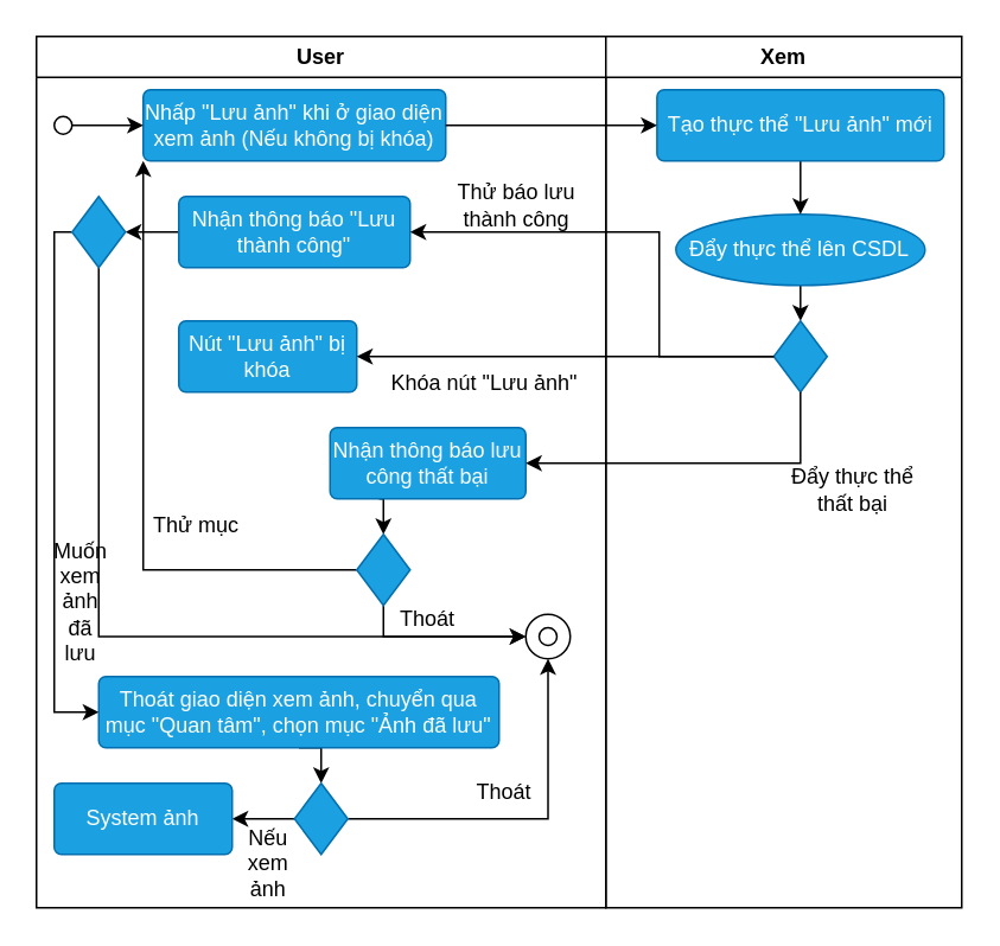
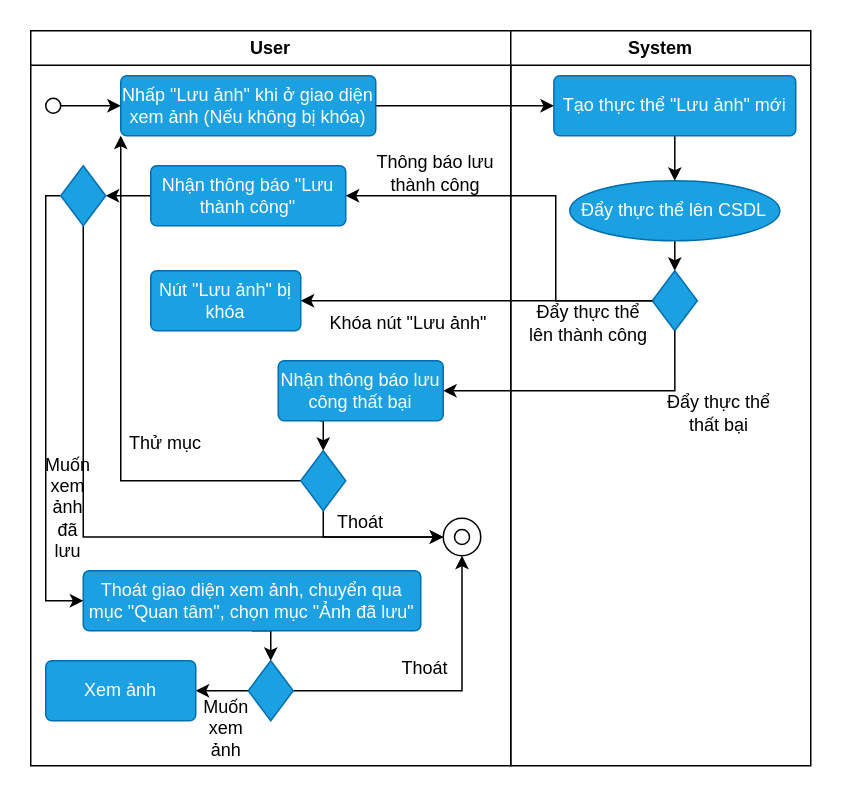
  <mxCell id="0" />
  <mxCell id="1" parent="0" />
  <mxCell id="2" value="User" style="swimlane;whiteSpace=wrap;html=1;" parent="1" vertex="1"><mxGeometry x="20" width="320" height="490" as="geometry" y="20" /></mxCell>
  <mxCell id="3" value="Nhấp &quot;Lưu ảnh&quot; khi ở giao diện xem ảnh (Nếu không bị khóa)" style="rounded=1;arcSize=10;whiteSpace=wrap;html=1;align=center;fillColor=#1ba1e2;fontColor=#ffffff;strokeColor=#006EAF;" parent="2" vertex="1"><mxGeometry x="60" y="30" width="170" height="40" as="geometry" /></mxCell>
  <mxCell id="4" style="edgeStyle=orthogonalEdgeStyle;rounded=0;orthogonalLoop=1;jettySize=auto;html=1;entryX=0;entryY=0.5;entryDx=0;entryDy=0;" parent="2" source="5" target="3" edge="1"><mxGeometry relative="1" as="geometry" /></mxCell>
  <mxCell id="5" value="" style="ellipse;whiteSpace=wrap;html=1;aspect=fixed;fillStyle=solid;" parent="2" vertex="1"><mxGeometry x="10" y="45" width="10" height="10" as="geometry" /></mxCell>
  <mxCell id="6" style="edgeStyle=orthogonalEdgeStyle;rounded=0;orthogonalLoop=1;jettySize=auto;html=1;exitX=0;exitY=0.5;exitDx=0;exitDy=0;entryX=1;entryY=0.5;entryDx=0;entryDy=0;" edge="1" parent="2" source="7" target="25"><mxGeometry relative="1" as="geometry" /></mxCell>
  <mxCell id="7" value="Nhận thông báo &quot;Lưu thành công&quot;" style="rounded=1;arcSize=10;whiteSpace=wrap;html=1;align=center;fillColor=#1ba1e2;fontColor=#ffffff;strokeColor=#006EAF;" parent="2" vertex="1"><mxGeometry x="80" y="90" width="130" height="40" as="geometry" /></mxCell>
  <mxCell id="8" value="Nút &quot;Lưu ảnh&quot; bị khóa" style="rounded=1;arcSize=10;whiteSpace=wrap;html=1;align=center;fillColor=#1ba1e2;fontColor=#ffffff;strokeColor=#006EAF;" parent="2" vertex="1"><mxGeometry x="80" y="160" width="100" height="40" as="geometry" /></mxCell>
  <mxCell id="9" style="edgeStyle=orthogonalEdgeStyle;rounded=0;orthogonalLoop=1;jettySize=auto;html=1;exitX=0.25;exitY=1;exitDx=0;exitDy=0;entryX=0.5;entryY=0;entryDx=0;entryDy=0;" edge="1" parent="2" source="10" target="13"><mxGeometry relative="1" as="geometry" /></mxCell>
  <mxCell id="10" value="Nhận thông báo lưu công thất bại" style="rounded=1;arcSize=10;whiteSpace=wrap;html=1;align=center;fillColor=#1ba1e2;fontColor=#ffffff;strokeColor=#006EAF;" parent="2" vertex="1"><mxGeometry x="165" y="220" width="110" height="40" as="geometry" /></mxCell>
  <mxCell id="11" style="edgeStyle=orthogonalEdgeStyle;rounded=0;orthogonalLoop=1;jettySize=auto;html=1;exitX=0;exitY=0.5;exitDx=0;exitDy=0;entryX=0;entryY=1;entryDx=0;entryDy=0;" edge="1" parent="2" source="13" target="3"><mxGeometry relative="1" as="geometry" /></mxCell>
  <mxCell id="12" style="edgeStyle=orthogonalEdgeStyle;rounded=0;orthogonalLoop=1;jettySize=auto;html=1;exitX=0.5;exitY=1;exitDx=0;exitDy=0;entryX=0;entryY=0.5;entryDx=0;entryDy=0;" edge="1" parent="2" source="13" target="16"><mxGeometry relative="1" as="geometry"><mxPoint x="280" y="380" as="targetPoint" /><Array as="points"><mxPoint x="195" y="338" /></Array></mxGeometry></mxCell>
  <mxCell id="13" value="" style="rhombus;whiteSpace=wrap;html=1;fillColor=#1ba1e2;fontColor=#ffffff;strokeColor=#006EAF;" parent="2" vertex="1"><mxGeometry x="180" y="280" width="30" height="40" as="geometry" /></mxCell>
  <mxCell id="14" style="edgeStyle=orthogonalEdgeStyle;rounded=0;orthogonalLoop=1;jettySize=auto;html=1;exitX=0.5;exitY=1;exitDx=0;exitDy=0;entryX=0.5;entryY=0;entryDx=0;entryDy=0;" edge="1" parent="2" source="15" target="28"><mxGeometry relative="1" as="geometry" /></mxCell>
  <mxCell id="15" value="Thoát giao diện xem ảnh, chuyển qua mục &quot;Quan tâm&quot;, chọn mục &quot;Ảnh đã lưu&quot;" style="rounded=1;arcSize=10;whiteSpace=wrap;html=1;align=center;fillColor=#1ba1e2;fontColor=#ffffff;strokeColor=#006EAF;" parent="2" vertex="1"><mxGeometry x="35" y="360" width="225" height="40" as="geometry" /></mxCell>
  <mxCell id="16" value="" style="ellipse;whiteSpace=wrap;html=1;aspect=fixed;" parent="2" vertex="1"><mxGeometry x="275" y="325" width="25" height="25" as="geometry" /></mxCell>
  <mxCell id="17" value="" style="ellipse;whiteSpace=wrap;html=1;aspect=fixed;fillStyle=solid;" parent="2" vertex="1"><mxGeometry x="282.5" y="332.5" width="10" height="10" as="geometry" /></mxCell>
  <mxCell id="18" style="edgeStyle=orthogonalEdgeStyle;rounded=0;orthogonalLoop=1;jettySize=auto;html=1;exitX=0.5;exitY=0;exitDx=0;exitDy=0;" parent="2" edge="1"><mxGeometry relative="1" as="geometry"><mxPoint x="55" y="270" as="targetPoint" /><mxPoint x="55" y="270" as="sourcePoint" /></mxGeometry></mxCell>
  <mxCell id="19" value="Thoát" style="text;html=1;strokeColor=none;fillColor=none;align=center;verticalAlign=middle;whiteSpace=wrap;rounded=0;" parent="2" vertex="1"><mxGeometry x="190" y="312.5" width="60" height="30" as="geometry" /></mxCell>
  <mxCell id="20" value="Thử mục" style="text;html=1;strokeColor=none;fillColor=none;align=center;verticalAlign=middle;whiteSpace=wrap;rounded=0;" parent="2" vertex="1"><mxGeometry x="50" y="260" width="80" height="30" as="geometry" /></mxCell>
- <mxCell id="21" value="Thử báo lưu thành công" style="text;html=1;strokeColor=none;fillColor=none;align=center;verticalAlign=middle;whiteSpace=wrap;rounded=0;" vertex="1" parent="2"><mxGeometry x="220" y="80" width="100" height="30" as="geometry" /></mxCell>
+ <mxCell id="21" value="Thông báo lưu thành công" style="text;html=1;strokeColor=none;fillColor=none;align=center;verticalAlign=middle;whiteSpace=wrap;rounded=0;" vertex="1" parent="2"><mxGeometry x="220" y="80" width="100" height="30" as="geometry" /></mxCell>
  <mxCell id="22" value="Khóa nút &quot;Lưu ảnh&quot;" style="text;html=1;strokeColor=none;fillColor=none;align=center;verticalAlign=middle;whiteSpace=wrap;rounded=0;" vertex="1" parent="2"><mxGeometry x="194.37" y="180" width="115.63" height="30" as="geometry" /></mxCell>
  <mxCell id="23" style="edgeStyle=orthogonalEdgeStyle;rounded=0;orthogonalLoop=1;jettySize=auto;html=1;exitX=0.5;exitY=1;exitDx=0;exitDy=0;entryX=0;entryY=0.5;entryDx=0;entryDy=0;" edge="1" parent="2" source="25" target="16"><mxGeometry relative="1" as="geometry" /></mxCell>
  <mxCell id="24" style="edgeStyle=orthogonalEdgeStyle;rounded=0;orthogonalLoop=1;jettySize=auto;html=1;exitX=0;exitY=0.5;exitDx=0;exitDy=0;entryX=0;entryY=0.5;entryDx=0;entryDy=0;" edge="1" parent="2" source="25" target="15"><mxGeometry relative="1" as="geometry"><Array as="points"><mxPoint x="10" y="110" /><mxPoint x="10" y="380" /></Array></mxGeometry></mxCell>
  <mxCell id="25" value="" style="rhombus;whiteSpace=wrap;html=1;fillColor=#1ba1e2;fontColor=#ffffff;strokeColor=#006EAF;" vertex="1" parent="2"><mxGeometry x="20" y="90" width="30" height="40" as="geometry" /></mxCell>
  <mxCell id="26" style="edgeStyle=orthogonalEdgeStyle;rounded=0;orthogonalLoop=1;jettySize=auto;html=1;entryX=0.5;entryY=1;entryDx=0;entryDy=0;" edge="1" parent="2" source="28" target="16"><mxGeometry relative="1" as="geometry" /></mxCell>
  <mxCell id="27" style="edgeStyle=orthogonalEdgeStyle;rounded=0;orthogonalLoop=1;jettySize=auto;html=1;exitX=0;exitY=0.5;exitDx=0;exitDy=0;entryX=1;entryY=0.5;entryDx=0;entryDy=0;" edge="1" parent="2" source="28" target="30"><mxGeometry relative="1" as="geometry" /></mxCell>
  <mxCell id="28" value="" style="rhombus;whiteSpace=wrap;html=1;fillColor=#1ba1e2;fontColor=#ffffff;strokeColor=#006EAF;" vertex="1" parent="2"><mxGeometry x="145" y="420" width="30" height="40" as="geometry" /></mxCell>
  <mxCell id="29" value="Thoát" style="text;html=1;strokeColor=none;fillColor=none;align=center;verticalAlign=middle;whiteSpace=wrap;rounded=0;" vertex="1" parent="2"><mxGeometry x="232.5" y="410" width="60" height="30" as="geometry" /></mxCell>
- <mxCell id="30" value="System ảnh" style="rounded=1;arcSize=10;whiteSpace=wrap;html=1;align=center;fillColor=#1ba1e2;fontColor=#ffffff;strokeColor=#006EAF;" vertex="1" parent="2"><mxGeometry x="10" y="420" width="100" height="40" as="geometry" /></mxCell>
+ <mxCell id="30" value="Xem ảnh" style="rounded=1;arcSize=10;whiteSpace=wrap;html=1;align=center;fillColor=#1ba1e2;fontColor=#ffffff;strokeColor=#006EAF;" vertex="1" parent="2"><mxGeometry x="10" y="420" width="100" height="40" as="geometry" /></mxCell>
  <mxCell id="31" value="Muốn xem ảnh đã lưu" style="text;html=1;strokeColor=none;fillColor=none;align=center;verticalAlign=middle;whiteSpace=wrap;rounded=0;" vertex="1" parent="2"><mxGeometry x="10" y="302.5" width="30" height="30" as="geometry" /></mxCell>
- <mxCell id="32" value="Nếu xem ảnh" style="text;html=1;strokeColor=none;fillColor=none;align=center;verticalAlign=middle;whiteSpace=wrap;rounded=0;" vertex="1" parent="2"><mxGeometry x="107.5" y="450" width="45" height="30" as="geometry" /></mxCell>
- <mxCell id="33" value="Xem" style="swimlane;whiteSpace=wrap;html=1;" parent="1" vertex="1"><mxGeometry x="340" width="200" height="490" as="geometry" y="20" /></mxCell>
+ <mxCell id="32" value="Muốn xem ảnh" style="text;html=1;strokeColor=none;fillColor=none;align=center;verticalAlign=middle;whiteSpace=wrap;rounded=0;" vertex="1" parent="2"><mxGeometry x="107.5" y="450" width="45" height="30" as="geometry" /></mxCell>
+ <mxCell id="33" value="System" style="swimlane;whiteSpace=wrap;html=1;" parent="1" vertex="1"><mxGeometry x="340" width="200" height="490" as="geometry" y="20" /></mxCell>
  <mxCell id="34" style="edgeStyle=orthogonalEdgeStyle;rounded=0;orthogonalLoop=1;jettySize=auto;html=1;exitX=0.5;exitY=1;exitDx=0;exitDy=0;entryX=0.5;entryY=0;entryDx=0;entryDy=0;" edge="1" parent="33" source="35" target="38"><mxGeometry relative="1" as="geometry" /></mxCell>
  <mxCell id="35" value="Đẩy thực thể lên CSDL" style="ellipse;arcSize=10;whiteSpace=wrap;html=1;align=center;fillColor=#1ba1e2;fontColor=#ffffff;strokeColor=#006EAF;" parent="33" vertex="1"><mxGeometry x="39.37" y="100" width="140" height="40" as="geometry" /></mxCell>
  <mxCell id="36" style="edgeStyle=orthogonalEdgeStyle;rounded=0;orthogonalLoop=1;jettySize=auto;html=1;exitX=0.5;exitY=1;exitDx=0;exitDy=0;entryX=0.5;entryY=0;entryDx=0;entryDy=0;" edge="1" parent="33" source="37" target="35"><mxGeometry relative="1" as="geometry" /></mxCell>
  <mxCell id="37" value="Tạo thực thể &quot;Lưu ảnh&quot; mới" style="rounded=1;arcSize=10;whiteSpace=wrap;html=1;align=center;fillColor=#1ba1e2;fontColor=#ffffff;strokeColor=#006EAF;" parent="33" vertex="1"><mxGeometry x="28.75" y="30" width="161.25" height="40" as="geometry" /></mxCell>
  <mxCell id="38" value="" style="rhombus;whiteSpace=wrap;html=1;fillColor=#1ba1e2;fontColor=#ffffff;strokeColor=#006EAF;" vertex="1" parent="33"><mxGeometry x="94.37" y="160" width="30" height="40" as="geometry" /></mxCell>
+ <mxCell id="39" value="Đẩy thực thể lên thành công" style="text;html=1;strokeColor=none;fillColor=none;align=center;verticalAlign=middle;whiteSpace=wrap;rounded=0;" vertex="1" parent="33"><mxGeometry x="10" y="180" width="84.37" height="30" as="geometry" /></mxCell>
  <mxCell id="40" value="Đẩy thực thể thất bại" style="text;html=1;strokeColor=none;fillColor=none;align=center;verticalAlign=middle;whiteSpace=wrap;rounded=0;" vertex="1" parent="33"><mxGeometry x="98.75" y="240" width="80" height="30" as="geometry" /></mxCell>
  <mxCell id="41" style="edgeStyle=orthogonalEdgeStyle;rounded=0;orthogonalLoop=1;jettySize=auto;html=1;exitX=1;exitY=0.5;exitDx=0;exitDy=0;entryX=0;entryY=0.5;entryDx=0;entryDy=0;" edge="1" parent="1" source="3" target="37"><mxGeometry relative="1" as="geometry" /></mxCell>
  <mxCell id="42" style="edgeStyle=orthogonalEdgeStyle;rounded=0;orthogonalLoop=1;jettySize=auto;html=1;exitX=0;exitY=0.5;exitDx=0;exitDy=0;entryX=1;entryY=0.5;entryDx=0;entryDy=0;" edge="1" parent="1" source="38" target="7"><mxGeometry relative="1" as="geometry"><Array as="points"><mxPoint x="370" y="200" /><mxPoint x="370" y="130" /></Array></mxGeometry></mxCell>
  <mxCell id="43" style="edgeStyle=orthogonalEdgeStyle;rounded=0;orthogonalLoop=1;jettySize=auto;html=1;exitX=0;exitY=0.5;exitDx=0;exitDy=0;entryX=1;entryY=0.5;entryDx=0;entryDy=0;" edge="1" parent="1" source="38" target="8"><mxGeometry relative="1" as="geometry" /></mxCell>
  <mxCell id="44" style="edgeStyle=orthogonalEdgeStyle;rounded=0;orthogonalLoop=1;jettySize=auto;html=1;exitX=0.5;exitY=1;exitDx=0;exitDy=0;entryX=1;entryY=0.5;entryDx=0;entryDy=0;" edge="1" parent="1" source="38" target="10"><mxGeometry relative="1" as="geometry" /></mxCell>
